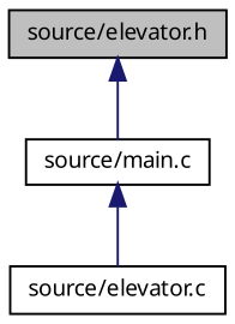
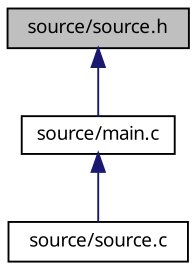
  digraph {
    fontname="Noto Sans"
    node [color=black fillcolor=white fontname="Noto Sans" fontsize=10 shape=record style=filled]
    edge [color=midnightblue dir=back fontname="Noto Sans" fontsize=10 labelfontname=Helvetica labelfontsize=10 style=solid]
-   n1 [fillcolor=grey75 fontcolor=black height=0.2 label="source/elevator.h" width=0.4]
+   n1 [fillcolor=grey75 fontcolor=black height=0.2 label="source/source.h" width=0.4]
    n2 [height=0.2 label="source/main.c" width=0.4]
-   n3 [height=0.2 label="source/elevator.c" width=0.4]
+   n3 [height=0.2 label="source/source.c" width=0.4]
    n1 -> n2
    n2 -> n3
  }
